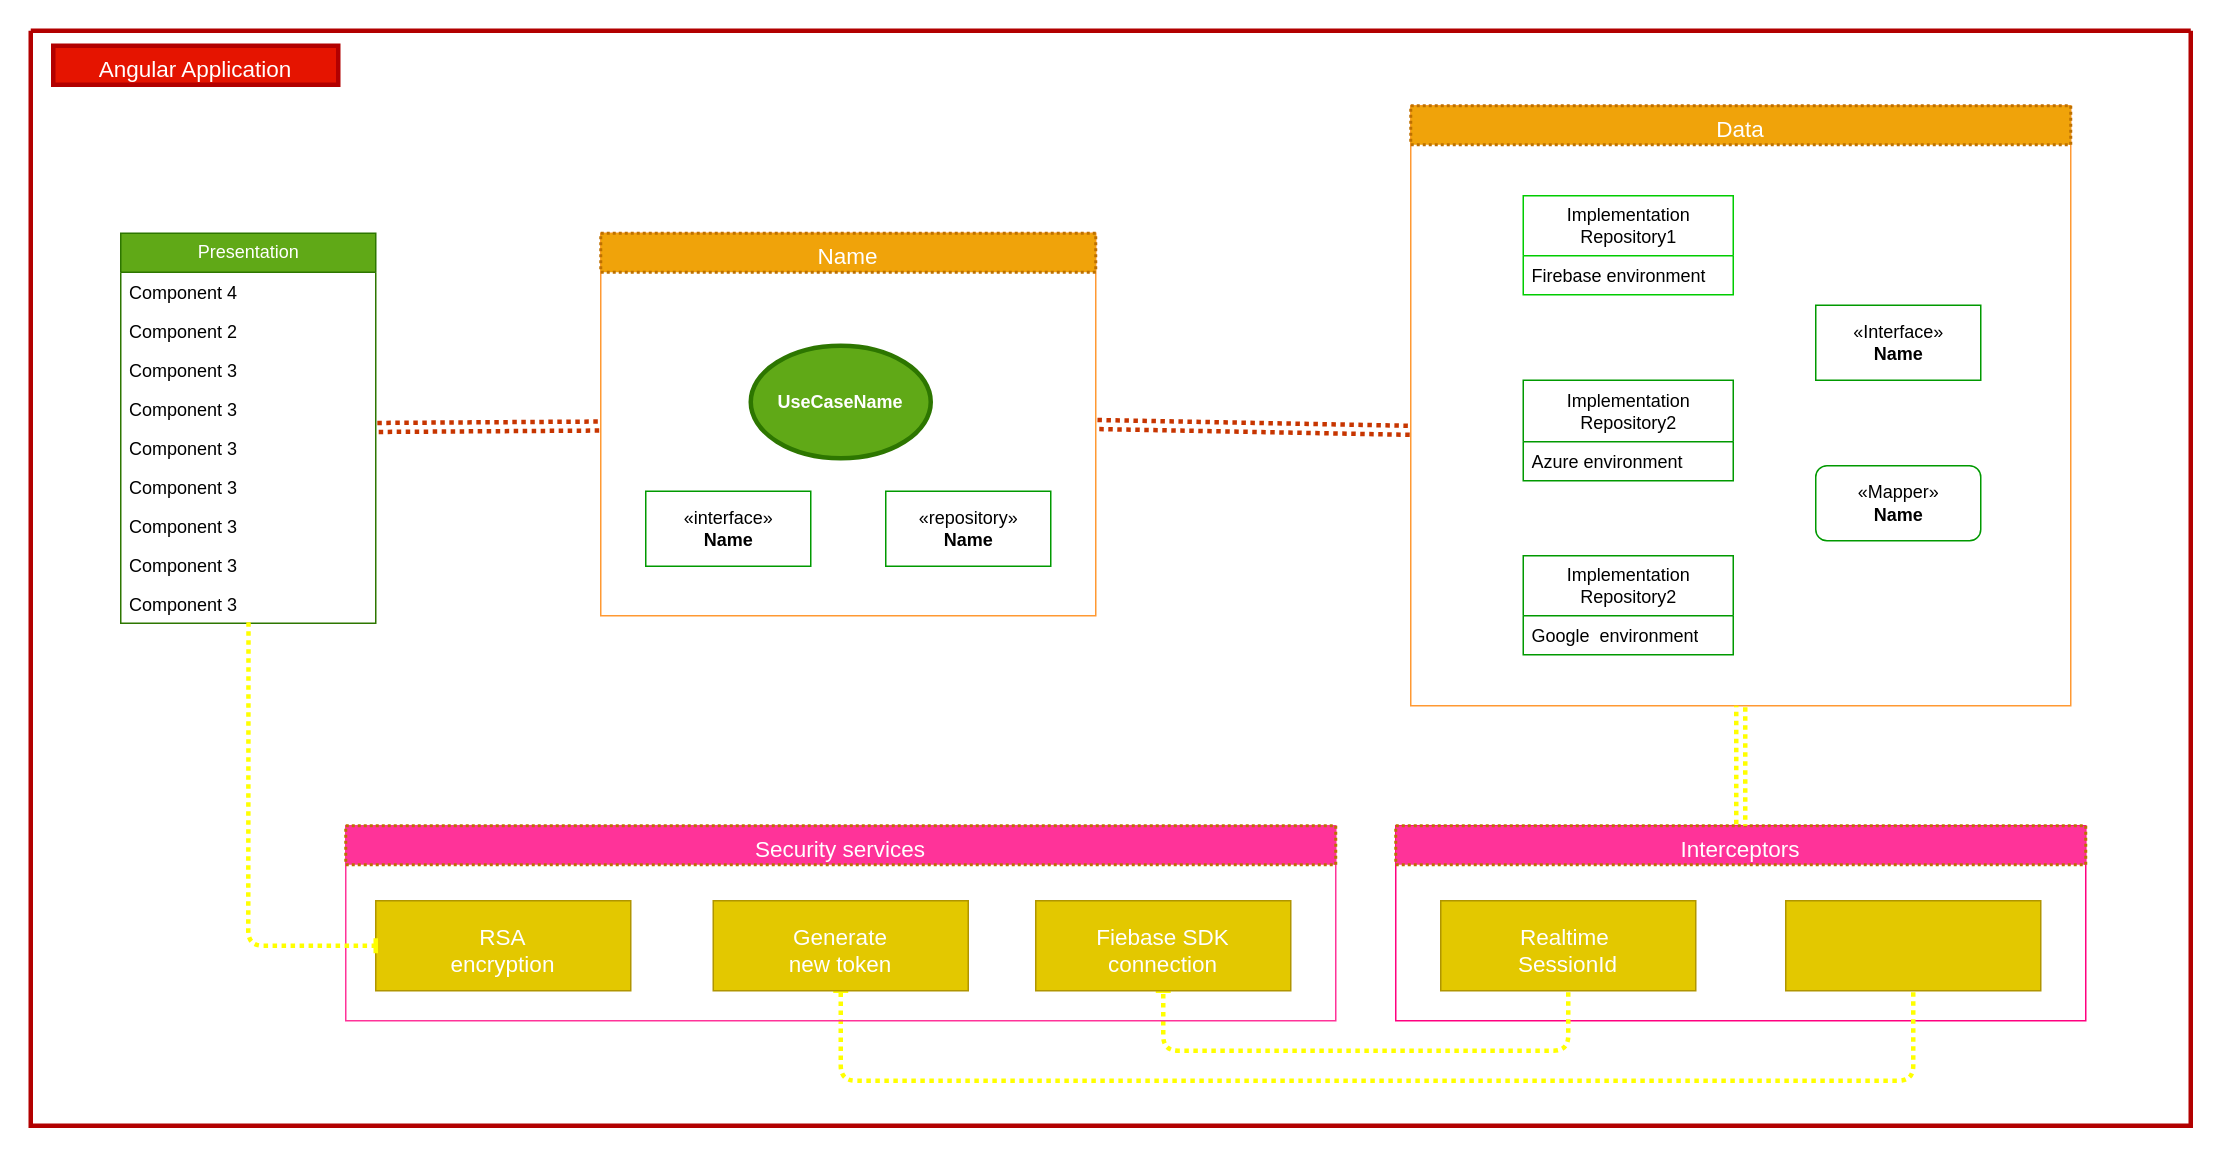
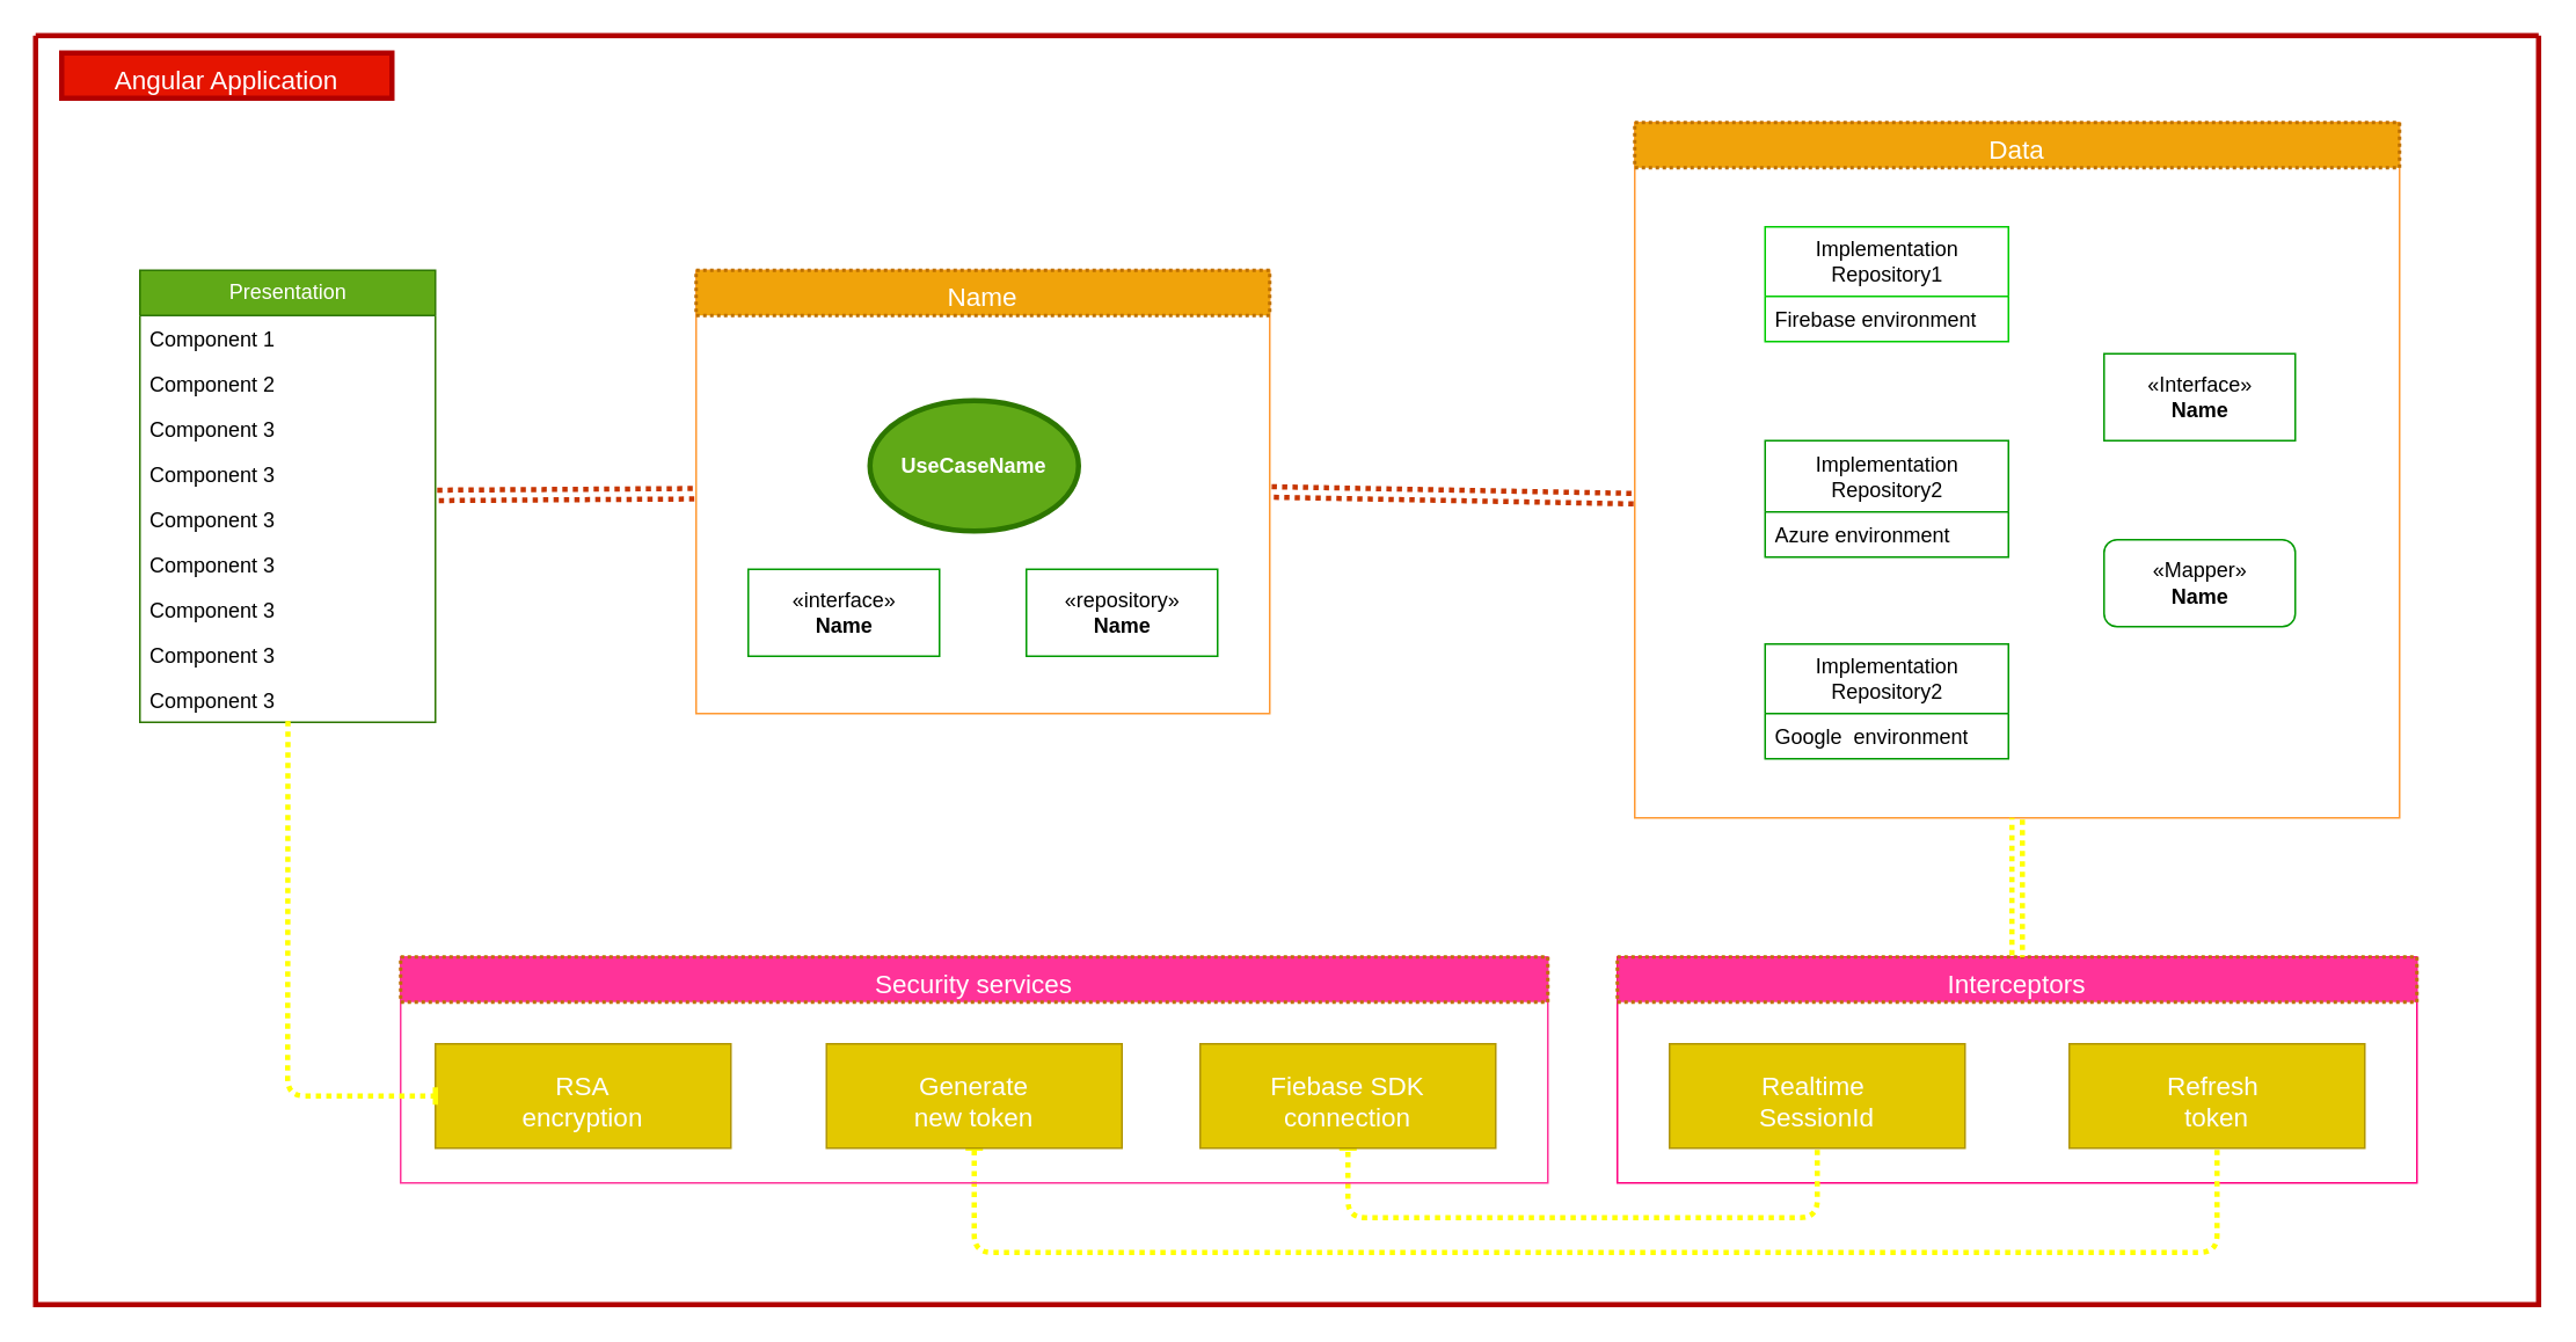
  <mxCell id="0" />
  <mxCell id="1" parent="0" />
  <mxCell id="2" value="" style="rounded=0;whiteSpace=wrap;html=1;fillColor=none;strokeColor=#FF9933;strokeWidth=1;" parent="1" vertex="1"><mxGeometry x="940" y="70" width="440" height="400" as="geometry" /></mxCell>
  <mxCell id="3" value="" style="rounded=0;whiteSpace=wrap;html=1;fillColor=none;strokeColor=#FF9933;strokeWidth=1;" parent="1" vertex="1"><mxGeometry x="400" y="155" width="330" height="255" as="geometry" /></mxCell>
  <mxCell id="4" value="&amp;laquo;interface&amp;raquo;&lt;br&gt;&lt;b&gt;Name&lt;/b&gt;" style="html=1;strokeColor=#009900;" parent="1" vertex="1"><mxGeometry x="430" y="327" width="110" height="50" as="geometry" /></mxCell>
  <mxCell id="5" value="Implementation&lt;br&gt;Repository1" style="swimlane;fontStyle=0;childLayout=stackLayout;horizontal=1;startSize=40;fillColor=none;horizontalStack=0;resizeParent=1;resizeParentMax=0;resizeLast=0;collapsible=1;marginBottom=0;html=1;strokeColor=#00CC00;" parent="1" vertex="1"><mxGeometry x="1015" y="130" width="140" height="66" as="geometry" /></mxCell>
  <mxCell id="6" value="Firebase environment" style="text;strokeColor=none;fillColor=none;align=left;verticalAlign=top;spacingLeft=4;spacingRight=4;overflow=hidden;rotatable=0;points=[[0,0.5],[1,0.5]];portConstraint=eastwest;whiteSpace=wrap;html=1;" parent="5" vertex="1"><mxGeometry y="40" width="140" height="26" as="geometry" /></mxCell>
  <mxCell id="7" value="Implementation&lt;br&gt;Repository2" style="swimlane;fontStyle=0;childLayout=stackLayout;horizontal=1;startSize=41;fillColor=none;horizontalStack=0;resizeParent=1;resizeParentMax=0;resizeLast=0;collapsible=1;marginBottom=0;html=1;strokeColor=#009900;" parent="1" vertex="1"><mxGeometry x="1015" y="253" width="140" height="67" as="geometry" /></mxCell>
  <mxCell id="8" value="Azure environment" style="text;strokeColor=none;fillColor=none;align=left;verticalAlign=top;spacingLeft=4;spacingRight=4;overflow=hidden;rotatable=0;points=[[0,0.5],[1,0.5]];portConstraint=eastwest;whiteSpace=wrap;html=1;" parent="7" vertex="1"><mxGeometry y="41" width="140" height="26" as="geometry" /></mxCell>
  <mxCell id="9" style="edgeStyle=none;html=1;dashed=1;dashPattern=1 1;strokeWidth=3;flowAnimation=1;fillColor=#fa6800;strokeColor=#C73500;shape=link;" parent="1" source="35" target="3" edge="1"><mxGeometry relative="1" as="geometry" /></mxCell>
  <mxCell id="10" value="Implementation&lt;br&gt;Repository2" style="swimlane;fontStyle=0;childLayout=stackLayout;horizontal=1;startSize=40;fillColor=none;horizontalStack=0;resizeParent=1;resizeParentMax=0;resizeLast=0;collapsible=1;marginBottom=0;html=1;strokeColor=#009900;" parent="1" vertex="1"><mxGeometry x="1015" y="370" width="140" height="66" as="geometry" /></mxCell>
  <mxCell id="11" value="Google&amp;nbsp; environment" style="text;strokeColor=none;fillColor=none;align=left;verticalAlign=top;spacingLeft=4;spacingRight=4;overflow=hidden;rotatable=0;points=[[0,0.5],[1,0.5]];portConstraint=eastwest;whiteSpace=wrap;html=1;" parent="10" vertex="1"><mxGeometry y="40" width="140" height="26" as="geometry" /></mxCell>
  <mxCell id="12" style="edgeStyle=none;html=1;entryX=1;entryY=0.5;entryDx=0;entryDy=0;dashed=1;dashPattern=1 1;strokeWidth=3;flowAnimation=1;fillColor=#fa6800;strokeColor=#C73500;exitX=0.001;exitY=0.541;exitDx=0;exitDy=0;exitPerimeter=0;shape=link;" parent="1" source="2" target="3" edge="1"><mxGeometry relative="1" as="geometry"><mxPoint x="930" y="287" as="sourcePoint" /></mxGeometry></mxCell>
  <mxCell id="13" value="&lt;div style=&quot;&quot;&gt;&lt;span style=&quot;font-size: 15px; color: rgb(255, 255, 255); background-color: initial;&quot;&gt;Name&lt;/span&gt;&lt;/div&gt;" style="text;strokeColor=#BD7000;fillColor=#f0a30a;align=center;verticalAlign=top;spacingLeft=4;spacingRight=4;overflow=hidden;rotatable=0;points=[[0,0.5],[1,0.5]];portConstraint=eastwest;whiteSpace=wrap;html=1;dashed=1;dashPattern=1 1;strokeWidth=2;fontColor=#000000;" parent="1" vertex="1"><mxGeometry x="400" y="155" width="330" height="26" as="geometry" /></mxCell>
  <mxCell id="14" value="«repository»&lt;br&gt;&lt;b&gt;Name&lt;/b&gt;" style="html=1;strokeColor=#009900;" parent="1" vertex="1"><mxGeometry x="590" y="327" width="110" height="50" as="geometry" /></mxCell>
  <mxCell id="15" value="" style="swimlane;startSize=0;strokeColor=#B20000;strokeWidth=3;fontSize=15;fontColor=#ffffff;fillColor=#e51400;" parent="1" vertex="1"><mxGeometry x="20" y="20" width="1440" height="730" as="geometry" /></mxCell>
  <mxCell id="16" value="" style="rounded=0;whiteSpace=wrap;html=1;fillColor=none;strokeColor=#FF0080;" vertex="1" parent="15"><mxGeometry x="910" y="530" width="460" height="130" as="geometry" /></mxCell>
  <mxCell id="17" value="Angular Application" style="text;strokeColor=#B20000;fillColor=#e51400;align=center;verticalAlign=top;spacingLeft=4;spacingRight=4;overflow=hidden;rotatable=0;points=[[0,0.5],[1,0.5]];portConstraint=eastwest;whiteSpace=wrap;html=1;strokeWidth=3;fontSize=15;fontColor=#ffffff;" parent="15" vertex="1"><mxGeometry x="15" y="10" width="190" height="26" as="geometry" /></mxCell>
  <mxCell id="18" value="UseCaseName" style="shape=ellipse;html=1;strokeWidth=3;fontStyle=1;whiteSpace=wrap;align=center;perimeter=ellipsePerimeter;fillColor=#60a917;fontColor=#ffffff;strokeColor=#2D7600;" parent="15" vertex="1"><mxGeometry x="480" y="210" width="120" height="75" as="geometry" /></mxCell>
  <mxCell id="19" style="edgeStyle=none;html=1;entryX=0.5;entryY=1;entryDx=0;entryDy=0;dashed=1;dashPattern=1 1;strokeColor=#FFFF00;strokeWidth=3;exitX=0.5;exitY=1;exitDx=0;exitDy=0;flowAnimation=1;endArrow=baseDash;endFill=0;" edge="1" parent="15" source="20" target="31"><mxGeometry relative="1" as="geometry"><Array as="points"><mxPoint x="1025" y="680" /><mxPoint x="900" y="680" /><mxPoint x="755" y="680" /></Array></mxGeometry></mxCell>
  <mxCell id="20" value="" style="whiteSpace=wrap;html=1;fillColor=#e3c800;strokeColor=#B09500;rounded=0;strokeWidth=1;fontColor=#000000;" parent="15" vertex="1"><mxGeometry x="940" y="580" width="170" height="60" as="geometry" /></mxCell>
  <mxCell id="21" value="Realtime&amp;nbsp;&lt;br&gt;SessionId" style="text;strokeColor=none;fillColor=none;align=center;verticalAlign=top;spacingLeft=4;spacingRight=4;overflow=hidden;rotatable=0;points=[[0,0.5],[1,0.5]];portConstraint=eastwest;whiteSpace=wrap;html=1;strokeWidth=3;fontSize=15;fontColor=#FFFFFF;" parent="15" vertex="1"><mxGeometry x="975" y="588.5" width="100" height="43" as="geometry" /></mxCell>
  <mxCell id="22" style="edgeStyle=none;html=1;entryX=0.5;entryY=1;entryDx=0;entryDy=0;dashed=1;dashPattern=1 1;strokeColor=#FFFF00;strokeWidth=3;flowAnimation=1;endArrow=baseDash;endFill=0;" edge="1" parent="15" source="23" target="29"><mxGeometry relative="1" as="geometry"><Array as="points"><mxPoint x="1255" y="700" /><mxPoint x="540" y="700" /></Array></mxGeometry></mxCell>
  <mxCell id="23" value="" style="whiteSpace=wrap;html=1;fillColor=#e3c800;strokeColor=#B09500;rounded=0;strokeWidth=1;fontColor=#000000;" parent="15" vertex="1"><mxGeometry x="1170" y="580" width="170" height="60" as="geometry" /></mxCell>
+ <mxCell id="24" value="Refresh&amp;nbsp;&lt;br&gt;token" style="text;strokeColor=none;fillColor=none;align=center;verticalAlign=top;spacingLeft=4;spacingRight=4;overflow=hidden;rotatable=0;points=[[0,0.5],[1,0.5]];portConstraint=eastwest;whiteSpace=wrap;html=1;strokeWidth=3;fontSize=15;fontColor=#FFFFFF;" parent="15" vertex="1"><mxGeometry x="1205" y="588.5" width="100" height="43" as="geometry" /></mxCell>
  <mxCell id="25" value="&lt;font style=&quot;font-size: 15px;&quot; color=&quot;#ffffff&quot;&gt;Data&lt;/font&gt;" style="text;strokeColor=#BD7000;fillColor=#f0a30a;align=center;verticalAlign=top;spacingLeft=4;spacingRight=4;overflow=hidden;rotatable=0;points=[[0,0.5],[1,0.5]];portConstraint=eastwest;whiteSpace=wrap;html=1;dashed=1;dashPattern=1 1;strokeWidth=2;fontColor=#000000;" parent="15" vertex="1"><mxGeometry x="920" y="50" width="440" height="26" as="geometry" /></mxCell>
  <mxCell id="26" value="&lt;font style=&quot;font-size: 15px;&quot; color=&quot;#ffffff&quot;&gt;Interceptors&lt;/font&gt;" style="text;strokeColor=#BD7000;fillColor=#FF3399;align=center;verticalAlign=top;spacingLeft=4;spacingRight=4;overflow=hidden;rotatable=0;points=[[0,0.5],[1,0.5]];portConstraint=eastwest;whiteSpace=wrap;html=1;dashed=1;dashPattern=1 1;strokeWidth=2;fontColor=#000000;" vertex="1" parent="15"><mxGeometry x="910" y="530" width="460" height="26" as="geometry" /></mxCell>
  <mxCell id="27" value="" style="rounded=0;whiteSpace=wrap;html=1;fillColor=none;strokeColor=#FF3399;" vertex="1" parent="15"><mxGeometry x="210" y="530" width="660" height="130" as="geometry" /></mxCell>
  <mxCell id="28" value="&lt;font color=&quot;#ffffff&quot;&gt;&lt;span style=&quot;font-size: 15px;&quot;&gt;Security services&lt;/span&gt;&lt;/font&gt;" style="text;strokeColor=#BD7000;fillColor=#FF3399;align=center;verticalAlign=top;spacingLeft=4;spacingRight=4;overflow=hidden;rotatable=0;points=[[0,0.5],[1,0.5]];portConstraint=eastwest;whiteSpace=wrap;html=1;dashed=1;dashPattern=1 1;strokeWidth=2;fontColor=#000000;" vertex="1" parent="15"><mxGeometry x="210" y="530" width="660" height="26" as="geometry" /></mxCell>
  <mxCell id="29" value="" style="whiteSpace=wrap;html=1;fillColor=#e3c800;strokeColor=#B09500;rounded=0;strokeWidth=1;fontColor=#000000;" vertex="1" parent="15"><mxGeometry x="455" y="580" width="170" height="60" as="geometry" /></mxCell>
  <mxCell id="30" value="Generate new token" style="text;strokeColor=none;fillColor=none;align=center;verticalAlign=top;spacingLeft=4;spacingRight=4;overflow=hidden;rotatable=0;points=[[0,0.5],[1,0.5]];portConstraint=eastwest;whiteSpace=wrap;html=1;strokeWidth=3;fontSize=15;fontColor=#FFFFFF;" vertex="1" parent="15"><mxGeometry x="490" y="588.5" width="100" height="43" as="geometry" /></mxCell>
  <mxCell id="31" value="" style="whiteSpace=wrap;html=1;fillColor=#e3c800;strokeColor=#B09500;rounded=0;strokeWidth=1;fontColor=#000000;" vertex="1" parent="15"><mxGeometry x="670" y="580" width="170" height="60" as="geometry" /></mxCell>
  <mxCell id="32" value="Fiebase SDK&lt;br&gt;connection" style="text;strokeColor=none;fillColor=none;align=center;verticalAlign=top;spacingLeft=4;spacingRight=4;overflow=hidden;rotatable=0;points=[[0,0.5],[1,0.5]];portConstraint=eastwest;whiteSpace=wrap;html=1;strokeWidth=3;fontSize=15;fontColor=#FFFFFF;" vertex="1" parent="15"><mxGeometry x="705" y="588.5" width="100" height="43" as="geometry" /></mxCell>
  <mxCell id="33" value="" style="whiteSpace=wrap;html=1;fillColor=#e3c800;strokeColor=#B09500;rounded=0;strokeWidth=1;fontColor=#000000;" vertex="1" parent="15"><mxGeometry x="230" y="580" width="170" height="60" as="geometry" /></mxCell>
  <mxCell id="34" value="RSA&lt;br&gt;encryption" style="text;strokeColor=none;fillColor=none;align=center;verticalAlign=top;spacingLeft=4;spacingRight=4;overflow=hidden;rotatable=0;points=[[0,0.5],[1,0.5]];portConstraint=eastwest;whiteSpace=wrap;html=1;strokeWidth=3;fontSize=15;fontColor=#FFFFFF;" vertex="1" parent="15"><mxGeometry x="265" y="588.5" width="100" height="43" as="geometry" /></mxCell>
  <mxCell id="35" value="Presentation" style="swimlane;fontStyle=0;childLayout=stackLayout;horizontal=1;startSize=26;fillColor=#60a917;horizontalStack=0;resizeParent=1;resizeParentMax=0;resizeLast=0;collapsible=1;marginBottom=0;html=1;fontColor=#ffffff;strokeColor=#2D7600;" parent="15" vertex="1"><mxGeometry x="60" y="135" width="170" height="260" as="geometry" /></mxCell>
- <mxCell id="36" value="Component 4" style="text;strokeColor=none;fillColor=none;align=left;verticalAlign=top;spacingLeft=4;spacingRight=4;overflow=hidden;rotatable=0;points=[[0,0.5],[1,0.5]];portConstraint=eastwest;whiteSpace=wrap;html=1;" parent="35" vertex="1"><mxGeometry y="26" width="170" height="26" as="geometry" /></mxCell>
+ <mxCell id="36" value="Component 1" style="text;strokeColor=none;fillColor=none;align=left;verticalAlign=top;spacingLeft=4;spacingRight=4;overflow=hidden;rotatable=0;points=[[0,0.5],[1,0.5]];portConstraint=eastwest;whiteSpace=wrap;html=1;" parent="35" vertex="1"><mxGeometry y="26" width="170" height="26" as="geometry" /></mxCell>
  <mxCell id="37" value="Component 2&lt;span style=&quot;white-space: pre;&quot;&gt;&#09;&lt;/span&gt;" style="text;strokeColor=none;fillColor=none;align=left;verticalAlign=top;spacingLeft=4;spacingRight=4;overflow=hidden;rotatable=0;points=[[0,0.5],[1,0.5]];portConstraint=eastwest;whiteSpace=wrap;html=1;" parent="35" vertex="1"><mxGeometry y="52" width="170" height="26" as="geometry" /></mxCell>
  <mxCell id="38" value="Component 3" style="text;strokeColor=none;fillColor=none;align=left;verticalAlign=top;spacingLeft=4;spacingRight=4;overflow=hidden;rotatable=0;points=[[0,0.5],[1,0.5]];portConstraint=eastwest;whiteSpace=wrap;html=1;" vertex="1" parent="35"><mxGeometry y="78" width="170" height="26" as="geometry" /></mxCell>
  <mxCell id="39" value="Component 3" style="text;strokeColor=none;fillColor=none;align=left;verticalAlign=top;spacingLeft=4;spacingRight=4;overflow=hidden;rotatable=0;points=[[0,0.5],[1,0.5]];portConstraint=eastwest;whiteSpace=wrap;html=1;" vertex="1" parent="35"><mxGeometry y="104" width="170" height="26" as="geometry" /></mxCell>
  <mxCell id="40" value="Component 3" style="text;strokeColor=none;fillColor=none;align=left;verticalAlign=top;spacingLeft=4;spacingRight=4;overflow=hidden;rotatable=0;points=[[0,0.5],[1,0.5]];portConstraint=eastwest;whiteSpace=wrap;html=1;" vertex="1" parent="35"><mxGeometry y="130" width="170" height="26" as="geometry" /></mxCell>
  <mxCell id="41" value="Component 3" style="text;strokeColor=none;fillColor=none;align=left;verticalAlign=top;spacingLeft=4;spacingRight=4;overflow=hidden;rotatable=0;points=[[0,0.5],[1,0.5]];portConstraint=eastwest;whiteSpace=wrap;html=1;" vertex="1" parent="35"><mxGeometry y="156" width="170" height="26" as="geometry" /></mxCell>
  <mxCell id="42" value="Component 3" style="text;strokeColor=none;fillColor=none;align=left;verticalAlign=top;spacingLeft=4;spacingRight=4;overflow=hidden;rotatable=0;points=[[0,0.5],[1,0.5]];portConstraint=eastwest;whiteSpace=wrap;html=1;" vertex="1" parent="35"><mxGeometry y="182" width="170" height="26" as="geometry" /></mxCell>
  <mxCell id="43" value="Component 3" style="text;strokeColor=none;fillColor=none;align=left;verticalAlign=top;spacingLeft=4;spacingRight=4;overflow=hidden;rotatable=0;points=[[0,0.5],[1,0.5]];portConstraint=eastwest;whiteSpace=wrap;html=1;" vertex="1" parent="35"><mxGeometry y="208" width="170" height="26" as="geometry" /></mxCell>
  <mxCell id="44" value="Component 3" style="text;strokeColor=none;fillColor=none;align=left;verticalAlign=top;spacingLeft=4;spacingRight=4;overflow=hidden;rotatable=0;points=[[0,0.5],[1,0.5]];portConstraint=eastwest;whiteSpace=wrap;html=1;" parent="35" vertex="1"><mxGeometry y="234" width="170" height="26" as="geometry" /></mxCell>
  <mxCell id="45" style="edgeStyle=none;html=1;entryX=0;entryY=0.5;entryDx=0;entryDy=0;dashed=1;dashPattern=1 1;strokeColor=#FFFF00;strokeWidth=3;flowAnimation=1;exitX=0.501;exitY=0.934;exitDx=0;exitDy=0;exitPerimeter=0;endArrow=baseDash;endFill=0;" edge="1" parent="15" source="44" target="33"><mxGeometry relative="1" as="geometry"><mxPoint x="160" y="390" as="sourcePoint" /><Array as="points"><mxPoint x="145" y="610" /></Array></mxGeometry></mxCell>
  <mxCell id="46" style="edgeStyle=none;html=1;entryX=0.5;entryY=1;entryDx=0;entryDy=0;shape=link;dashed=1;dashPattern=1 1;flowAnimation=1;strokeColor=#FFFF00;strokeWidth=3;" edge="1" parent="1" source="16" target="2"><mxGeometry relative="1" as="geometry" /></mxCell>
  <mxCell id="47" value="«Interface»&lt;br&gt;&lt;b&gt;Name&lt;/b&gt;" style="html=1;strokeColor=#009900;" vertex="1" parent="1"><mxGeometry x="1210" y="203" width="110" height="50" as="geometry" /></mxCell>
  <mxCell id="48" value="«Mapper»&lt;br&gt;&lt;b&gt;Name&lt;/b&gt;" style="html=1;strokeColor=#009900;rounded=1;" vertex="1" parent="1"><mxGeometry x="1210" y="310" width="110" height="50" as="geometry" /></mxCell>
